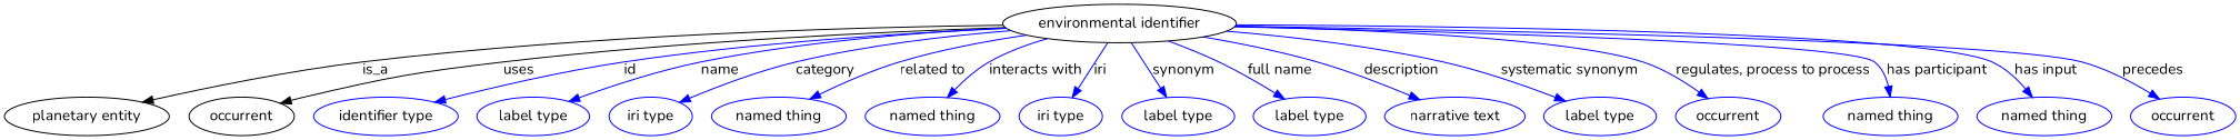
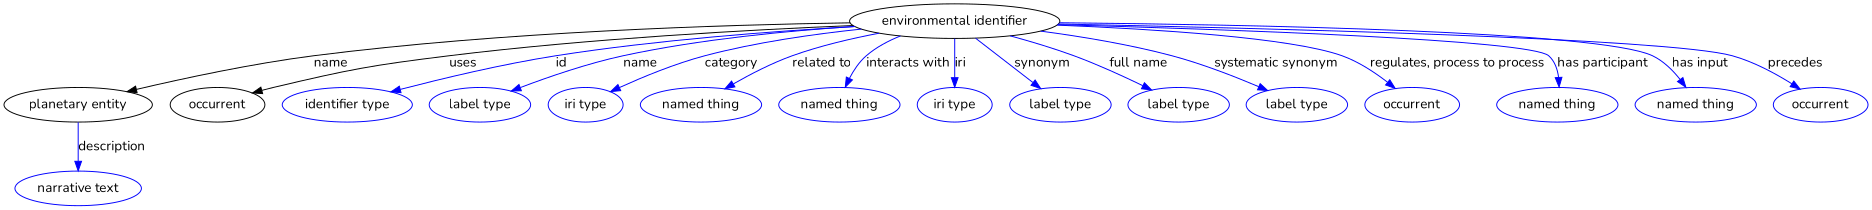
  digraph {
    fontname=Nunito
    node [fontname=Nunito color=blue]
    edge [fontname=Nunito color=blue style=solid]
    n1 [height=0.5 label="environmental identifier" width=2.4977 color=""]
    "planetary entity" [height=0.5 width=1.8155 color=""]
    occurrent [height=0.5 width=1.2082 color=""]
    n4 [height=0.5 label="identifier type" width=1.652]
    n5 [height=0.5 label="label type" width=1.2425]
    n6 [height=0.5 label="iri type" width=0.9834]
    n7 [height=0.5 label="named thing" width=1.5019]
    n8 [height=0.5 label="named thing" width=1.5019]
    n9 [height=0.5 label="iri type" width=0.9834]
    n10 [height=0.5 label="label type" width=1.2425]
    n11 [height=0.5 label="label type" width=1.2425]
    n12 [height=0.5 label="narrative text" width=1.5834]
    n13 [height=0.5 label="label type" width=1.2425]
    n14 [height=0.5 label=occurrent width=1.2082]
    n15 [height=0.5 label="named thing" width=1.5019]
    n16 [height=0.5 label="named thing" width=1.5019]
    n17 [height=0.5 label=occurrent width=1.2082]
-   n1 -> "planetary entity" [label=is_a color="" style=""]
+   n1 -> "planetary entity" [label=name color="" style=""]
    n1 -> occurrent [label=uses color="" style=""]
    n1 -> n4 [label=id]
    n1 -> n5 [label=name]
    n1 -> n6 [label=category]
    n1 -> n7 [label="related to"]
    n1 -> n8 [label="interacts with"]
    n1 -> n9 [label=iri]
    n1 -> n10 [label=synonym]
    n1 -> n11 [label="full name"]
-   n1 -> n12 [label=description]
+   "planetary entity" -> n12 [label=description]
    n1 -> n13 [label="systematic synonym"]
    n1 -> n14 [label="regulates, process to process"]
    n1 -> n15 [label="has participant"]
    n1 -> n16 [label="has input"]
    n1 -> n17 [label=precedes]
  }
